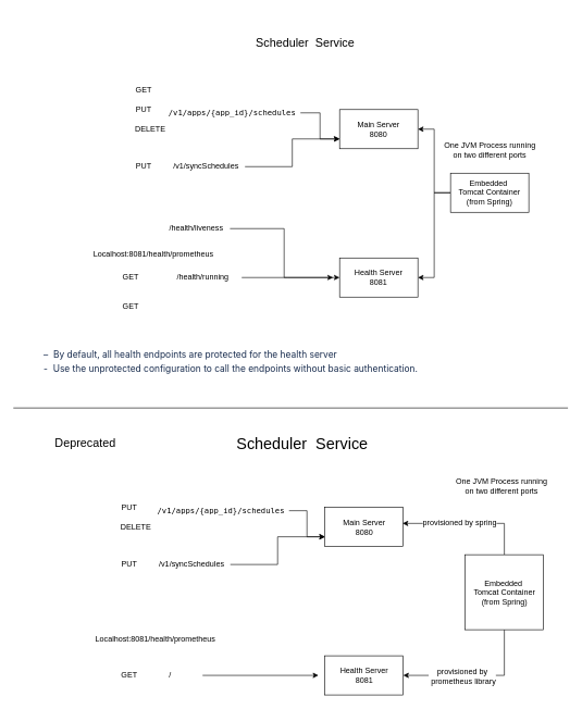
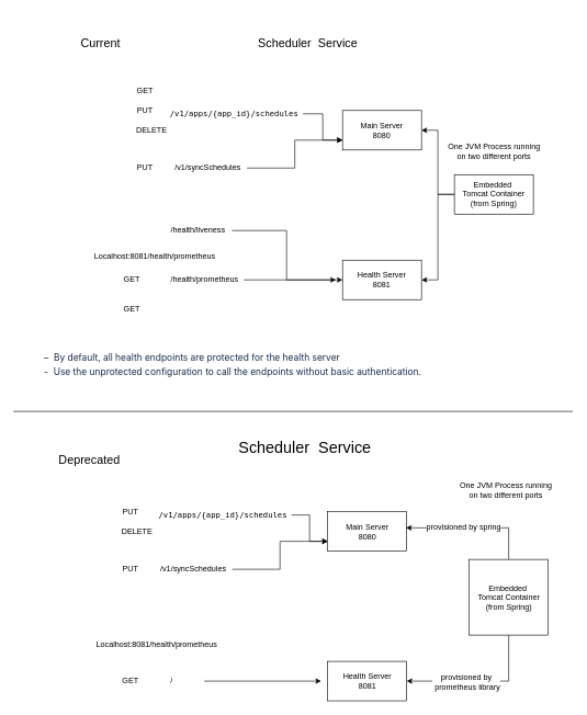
  <mxCell id="0" />
  <mxCell id="1" parent="0" />
  <mxCell id="2" style="edgeStyle=orthogonalEdgeStyle;rounded=0;orthogonalLoop=1;jettySize=auto;html=1;entryX=0;entryY=0.5;entryDx=0;entryDy=0;exitX=1.02;exitY=0.5;exitDx=0;exitDy=0;exitPerimeter=0;" parent="1" source="10" target="3" edge="1"><mxGeometry relative="1" as="geometry" /></mxCell>
  <mxCell id="3" value="Health Server&lt;br&gt;8081" style="rounded=0;whiteSpace=wrap;html=1;" parent="1" vertex="1"><mxGeometry x="520" y="395" width="120" height="60" as="geometry" /></mxCell>
  <mxCell id="4" value="Main Server&lt;br&gt;8080" style="rounded=0;whiteSpace=wrap;html=1;" parent="1" vertex="1"><mxGeometry x="520" y="167.5" width="120" height="60" as="geometry" /></mxCell>
  <mxCell id="5" value="&lt;font style=&quot;font-size: 18px;&quot;&gt;Scheduler&amp;nbsp; Service&lt;/font&gt;" style="text;html=1;strokeColor=none;fillColor=none;align=center;verticalAlign=middle;whiteSpace=wrap;rounded=0;" parent="1" vertex="1"><mxGeometry x="325" y="20" width="285" height="90" as="geometry" /></mxCell>
  <mxCell id="6" value="GET" style="text;html=1;strokeColor=none;fillColor=none;align=center;verticalAlign=middle;whiteSpace=wrap;rounded=0;" parent="1" vertex="1"><mxGeometry x="170" y="410" width="60" height="30" as="geometry" /></mxCell>
  <mxCell id="7" value="GET" style="text;html=1;strokeColor=none;fillColor=none;align=center;verticalAlign=middle;whiteSpace=wrap;rounded=0;" parent="1" vertex="1"><mxGeometry x="170" y="455" width="60" height="30" as="geometry" /></mxCell>
  <mxCell id="8" style="edgeStyle=orthogonalEdgeStyle;rounded=0;orthogonalLoop=1;jettySize=auto;html=1;" parent="1" source="9" edge="1"><mxGeometry relative="1" as="geometry"><mxPoint x="510" y="425" as="targetPoint" /></mxGeometry></mxCell>
- <mxCell id="9" value="/health/running" style="text;html=1;align=center;verticalAlign=middle;resizable=0;points=[];autosize=1;strokeColor=none;fillColor=none;" parent="1" vertex="1"><mxGeometry x="250" y="415" width="120" height="20" as="geometry" /></mxCell>
+ <mxCell id="9" value="/health/prometheus" style="text;html=1;align=center;verticalAlign=middle;resizable=0;points=[];autosize=1;strokeColor=none;fillColor=none;" parent="1" vertex="1"><mxGeometry x="250" y="415" width="120" height="20" as="geometry" /></mxCell>
  <mxCell id="10" value="/health/liveness" style="text;html=1;align=center;verticalAlign=middle;resizable=0;points=[];autosize=1;strokeColor=none;fillColor=none;" parent="1" vertex="1"><mxGeometry x="250" y="340" width="100" height="20" as="geometry" /></mxCell>
  <mxCell id="11" value="GET" style="text;html=1;strokeColor=none;fillColor=none;align=center;verticalAlign=middle;whiteSpace=wrap;rounded=0;" parent="1" vertex="1"><mxGeometry x="190" y="122.5" width="60" height="30" as="geometry" /></mxCell>
  <mxCell id="12" value="DELETE" style="text;html=1;strokeColor=none;fillColor=none;align=center;verticalAlign=middle;whiteSpace=wrap;rounded=0;" parent="1" vertex="1"><mxGeometry x="200" y="182.5" width="60" height="30" as="geometry" /></mxCell>
  <mxCell id="13" style="edgeStyle=orthogonalEdgeStyle;rounded=0;orthogonalLoop=1;jettySize=auto;html=1;entryX=0;entryY=0.75;entryDx=0;entryDy=0;fontColor=#000000;" parent="1" source="14" target="4" edge="1"><mxGeometry relative="1" as="geometry" /></mxCell>
  <mxCell id="14" value="&lt;div style=&quot;font-family: &amp;quot;JetBrains Mono&amp;quot;, monospace;&quot;&gt;&lt;pre style=&quot;&quot;&gt;&lt;span style=&quot;background-color: rgb(255, 255, 255);&quot;&gt;/v1/apps/{app_id}/schedules&lt;/span&gt;&lt;/pre&gt;&lt;/div&gt;" style="text;html=1;align=center;verticalAlign=middle;resizable=0;points=[];autosize=1;strokeColor=none;fillColor=none;" parent="1" vertex="1"><mxGeometry x="250" y="152.5" width="210" height="40" as="geometry" /></mxCell>
  <mxCell id="15" style="edgeStyle=orthogonalEdgeStyle;rounded=0;orthogonalLoop=1;jettySize=auto;html=1;entryX=0;entryY=0.75;entryDx=0;entryDy=0;fontColor=#000000;" parent="1" source="16" target="4" edge="1"><mxGeometry relative="1" as="geometry" /></mxCell>
  <mxCell id="16" value="/v1/syncSchedules" style="text;html=1;align=center;verticalAlign=middle;resizable=0;points=[];autosize=1;strokeColor=none;fillColor=none;" parent="1" vertex="1"><mxGeometry x="255" y="245" width="120" height="20" as="geometry" /></mxCell>
  <mxCell id="17" value="PUT" style="text;html=1;strokeColor=none;fillColor=none;align=center;verticalAlign=middle;whiteSpace=wrap;rounded=0;" parent="1" vertex="1"><mxGeometry x="190" y="152.5" width="60" height="30" as="geometry" /></mxCell>
  <mxCell id="18" value="PUT" style="text;html=1;strokeColor=none;fillColor=none;align=center;verticalAlign=middle;whiteSpace=wrap;rounded=0;" parent="1" vertex="1"><mxGeometry x="190" y="240" width="60" height="30" as="geometry" /></mxCell>
  <mxCell id="19" value="Localhost:8081/health/prometheus" style="text;html=1;strokeColor=none;fillColor=none;align=center;verticalAlign=middle;whiteSpace=wrap;rounded=0;labelBackgroundColor=#FFFFFF;fontColor=#000000;" parent="1" vertex="1"><mxGeometry x="200" y="375" width="70" height="30" as="geometry" /></mxCell>
+ <mxCell id="20" value="&lt;font style=&quot;font-size: 18px;&quot;&gt;Current&lt;/font&gt;" style="text;html=1;strokeColor=none;fillColor=none;align=center;verticalAlign=middle;whiteSpace=wrap;rounded=0;labelBackgroundColor=#FFFFFF;fontColor=#000000;" parent="1" vertex="1"><mxGeometry y="45" width="265" height="40" as="geometry" x="20" /></mxCell>
  <mxCell id="21" style="edgeStyle=orthogonalEdgeStyle;rounded=0;orthogonalLoop=1;jettySize=auto;html=1;exitX=0;exitY=0.5;exitDx=0;exitDy=0;entryX=1;entryY=0.5;entryDx=0;entryDy=0;fontSize=18;fontColor=#000000;" parent="1" source="23" target="4" edge="1"><mxGeometry relative="1" as="geometry" /></mxCell>
  <mxCell id="22" style="edgeStyle=orthogonalEdgeStyle;rounded=0;orthogonalLoop=1;jettySize=auto;html=1;entryX=1;entryY=0.5;entryDx=0;entryDy=0;fontSize=18;fontColor=#000000;" parent="1" source="23" target="3" edge="1"><mxGeometry relative="1" as="geometry" /></mxCell>
  <mxCell id="23" value="Embedded&amp;nbsp;&lt;br&gt;Tomcat Container (from Spring)" style="rounded=0;whiteSpace=wrap;html=1;" parent="1" vertex="1"><mxGeometry x="690" y="265" width="120" height="60" as="geometry" /></mxCell>
  <mxCell id="24" value="One JVM Process running &lt;br&gt;on two different ports" style="text;html=1;align=center;verticalAlign=middle;resizable=0;points=[];autosize=1;strokeColor=none;fillColor=none;fontSize=12;fontColor=#000000;" parent="1" vertex="1"><mxGeometry x="670" y="215" width="160" height="30" as="geometry" /></mxCell>
  <mxCell id="25" value="Health Server&lt;br&gt;8081" style="rounded=0;whiteSpace=wrap;html=1;" vertex="1" parent="1"><mxGeometry x="497.5" y="1005" width="120" height="60" as="geometry" /></mxCell>
  <mxCell id="26" value="Main Server&lt;br&gt;8080" style="rounded=0;whiteSpace=wrap;html=1;" vertex="1" parent="1"><mxGeometry x="497.5" y="777.5" width="120" height="60" as="geometry" /></mxCell>
  <mxCell id="27" value="&lt;font style=&quot;font-size: 24px;&quot;&gt;Scheduler&amp;nbsp; Service&lt;/font&gt;" style="text;html=1;strokeColor=none;fillColor=none;align=center;verticalAlign=middle;whiteSpace=wrap;rounded=0;" vertex="1" parent="1"><mxGeometry x="297.5" y="635" width="330" height="90" as="geometry" /></mxCell>
  <mxCell id="28" value="GET" style="text;html=1;strokeColor=none;fillColor=none;align=center;verticalAlign=middle;whiteSpace=wrap;rounded=0;" vertex="1" parent="1"><mxGeometry x="167.5" y="1020" width="60" height="30" as="geometry" /></mxCell>
  <mxCell id="29" style="edgeStyle=orthogonalEdgeStyle;rounded=0;orthogonalLoop=1;jettySize=auto;html=1;" edge="1" parent="1"><mxGeometry relative="1" as="geometry"><mxPoint x="487.5" y="1035" as="targetPoint" /><mxPoint x="310" y="1035" as="sourcePoint" /></mxGeometry></mxCell>
  <mxCell id="30" value="/" style="text;html=1;align=center;verticalAlign=middle;resizable=0;points=[];autosize=1;strokeColor=none;fillColor=none;" vertex="1" parent="1"><mxGeometry x="250" y="1025" width="20" height="20" as="geometry" /></mxCell>
  <mxCell id="31" value="DELETE" style="text;html=1;strokeColor=none;fillColor=none;align=center;verticalAlign=middle;whiteSpace=wrap;rounded=0;" vertex="1" parent="1"><mxGeometry x="177.5" y="792.5" width="60" height="30" as="geometry" /></mxCell>
  <mxCell id="32" style="edgeStyle=orthogonalEdgeStyle;rounded=0;orthogonalLoop=1;jettySize=auto;html=1;entryX=0;entryY=0.75;entryDx=0;entryDy=0;fontColor=#000000;" edge="1" parent="1" source="33" target="26"><mxGeometry relative="1" as="geometry" /></mxCell>
  <mxCell id="33" value="&lt;div style=&quot;font-family: &amp;quot;JetBrains Mono&amp;quot;, monospace;&quot;&gt;&lt;pre style=&quot;&quot;&gt;&lt;span style=&quot;background-color: rgb(255, 255, 255);&quot;&gt;/v1/apps/{app_id}/schedules&lt;/span&gt;&lt;/pre&gt;&lt;/div&gt;" style="text;html=1;align=center;verticalAlign=middle;resizable=0;points=[];autosize=1;strokeColor=none;fillColor=none;" vertex="1" parent="1"><mxGeometry x="232.5" y="762.5" width="210" height="40" as="geometry" /></mxCell>
  <mxCell id="34" style="edgeStyle=orthogonalEdgeStyle;rounded=0;orthogonalLoop=1;jettySize=auto;html=1;entryX=0;entryY=0.75;entryDx=0;entryDy=0;fontColor=#000000;" edge="1" parent="1" source="35" target="26"><mxGeometry relative="1" as="geometry" /></mxCell>
  <mxCell id="35" value="/v1/syncSchedules" style="text;html=1;align=center;verticalAlign=middle;resizable=0;points=[];autosize=1;strokeColor=none;fillColor=none;" vertex="1" parent="1"><mxGeometry x="232.5" y="855" width="120" height="20" as="geometry" /></mxCell>
  <mxCell id="36" value="PUT" style="text;html=1;strokeColor=none;fillColor=none;align=center;verticalAlign=middle;whiteSpace=wrap;rounded=0;" vertex="1" parent="1"><mxGeometry x="167.5" y="762.5" width="60" height="30" as="geometry" /></mxCell>
  <mxCell id="37" value="PUT" style="text;html=1;strokeColor=none;fillColor=none;align=center;verticalAlign=middle;whiteSpace=wrap;rounded=0;" vertex="1" parent="1"><mxGeometry x="167.5" y="850" width="60" height="30" as="geometry" /></mxCell>
  <mxCell id="38" value="Localhost:8081/health/prometheus" style="text;html=1;strokeColor=none;fillColor=none;align=center;verticalAlign=middle;whiteSpace=wrap;rounded=0;labelBackgroundColor=#FFFFFF;fontColor=#000000;" vertex="1" parent="1"><mxGeometry x="202.5" y="965" width="70" height="30" as="geometry" /></mxCell>
  <mxCell id="39" style="edgeStyle=orthogonalEdgeStyle;rounded=0;orthogonalLoop=1;jettySize=auto;html=1;entryX=0.992;entryY=0.408;entryDx=0;entryDy=0;entryPerimeter=0;fontSize=12;fontColor=#000000;exitX=0.5;exitY=0;exitDx=0;exitDy=0;" edge="1" parent="1" source="43" target="26"><mxGeometry relative="1" as="geometry" /></mxCell>
  <mxCell id="40" value="provisioned by spring" style="edgeLabel;html=1;align=center;verticalAlign=middle;resizable=0;points=[];fontSize=12;fontColor=#000000;" vertex="1" connectable="0" parent="39"><mxGeometry x="0.147" y="-1" relative="1" as="geometry"><mxPoint as="offset" /></mxGeometry></mxCell>
  <mxCell id="41" style="edgeStyle=orthogonalEdgeStyle;rounded=0;orthogonalLoop=1;jettySize=auto;html=1;entryX=1;entryY=0.5;entryDx=0;entryDy=0;fontSize=12;fontColor=#000000;exitX=0.5;exitY=1;exitDx=0;exitDy=0;" edge="1" parent="1" source="43" target="25"><mxGeometry relative="1" as="geometry" /></mxCell>
  <mxCell id="42" value="provisioned by&lt;br&gt;&amp;nbsp;prometheus library" style="edgeLabel;html=1;align=center;verticalAlign=middle;resizable=0;points=[];fontSize=12;fontColor=#000000;" vertex="1" connectable="0" parent="41"><mxGeometry x="0.2" relative="1" as="geometry"><mxPoint as="offset" /></mxGeometry></mxCell>
  <mxCell id="43" value="Embedded&amp;nbsp;&lt;br&gt;Tomcat Container (from Spring)" style="rounded=0;whiteSpace=wrap;html=1;" vertex="1" parent="1"><mxGeometry x="712.5" y="850" width="120" height="115" as="geometry" /></mxCell>
  <mxCell id="44" value="One JVM Process running &lt;br&gt;on two different ports" style="text;html=1;align=center;verticalAlign=middle;resizable=0;points=[];autosize=1;strokeColor=none;fillColor=none;fontSize=12;fontColor=#000000;" vertex="1" parent="1"><mxGeometry x="687.5" y="730" width="160" height="30" as="geometry" /></mxCell>
- <mxCell id="45" value="&lt;span style=&quot;font-size: 18px;&quot;&gt;Deprecated&amp;nbsp;&lt;/span&gt;" style="text;html=1;strokeColor=none;fillColor=none;align=center;verticalAlign=middle;whiteSpace=wrap;rounded=0;labelBackgroundColor=#FFFFFF;fontColor=#000000;" vertex="1" parent="1"><mxGeometry x="87.5" y="655" width="90" height="50" as="geometry" /></mxCell>
+ <mxCell id="45" value="&lt;span style=&quot;font-size: 18px;&quot;&gt;Deprecated&amp;nbsp;&lt;/span&gt;" style="text;html=1;strokeColor=none;fillColor=none;align=center;verticalAlign=middle;whiteSpace=wrap;rounded=0;labelBackgroundColor=#FFFFFF;fontColor=#000000;" vertex="1" parent="1"><mxGeometry x="92.5" y="675" width="90" height="50" as="geometry" /></mxCell>
  <mxCell id="46" value="&lt;span style=&quot;color: rgb(23, 43, 77); font-family: -apple-system, &amp;quot;system-ui&amp;quot;, &amp;quot;Segoe UI&amp;quot;, Roboto, Oxygen, Ubuntu, &amp;quot;Fira Sans&amp;quot;, &amp;quot;Droid Sans&amp;quot;, &amp;quot;Helvetica Neue&amp;quot;, sans-serif; font-size: 14px; font-style: normal; font-variant-ligatures: normal; font-variant-caps: normal; font-weight: 400; letter-spacing: normal; orphans: 2; text-align: left; text-indent: 0px; text-transform: none; widows: 2; word-spacing: 0px; -webkit-text-stroke-width: 0px; background-color: rgb(255, 255, 255); text-decoration-thickness: initial; text-decoration-style: initial; text-decoration-color: initial; float: none; display: inline !important;&quot;&gt;&amp;nbsp; &amp;nbsp;–&amp;nbsp; By default, all health endpoints are protected for the health server&lt;/span&gt;&lt;br style=&quot;color: rgb(23, 43, 77); font-family: -apple-system, &amp;quot;system-ui&amp;quot;, &amp;quot;Segoe UI&amp;quot;, Roboto, Oxygen, Ubuntu, &amp;quot;Fira Sans&amp;quot;, &amp;quot;Droid Sans&amp;quot;, &amp;quot;Helvetica Neue&amp;quot;, sans-serif; font-size: 14px; font-style: normal; font-variant-ligatures: normal; font-variant-caps: normal; font-weight: 400; letter-spacing: normal; orphans: 2; text-align: left; text-indent: 0px; text-transform: none; widows: 2; word-spacing: 0px; -webkit-text-stroke-width: 0px; background-color: rgb(255, 255, 255); text-decoration-thickness: initial; text-decoration-style: initial; text-decoration-color: initial;&quot;&gt;&lt;span style=&quot;color: rgb(23, 43, 77); font-family: -apple-system, &amp;quot;system-ui&amp;quot;, &amp;quot;Segoe UI&amp;quot;, Roboto, Oxygen, Ubuntu, &amp;quot;Fira Sans&amp;quot;, &amp;quot;Droid Sans&amp;quot;, &amp;quot;Helvetica Neue&amp;quot;, sans-serif; font-size: 14px; font-style: normal; font-variant-ligatures: normal; font-variant-caps: normal; font-weight: 400; letter-spacing: normal; orphans: 2; text-align: left; text-indent: 0px; text-transform: none; widows: 2; word-spacing: 0px; -webkit-text-stroke-width: 0px; background-color: rgb(255, 255, 255); text-decoration-thickness: initial; text-decoration-style: initial; text-decoration-color: initial; float: none; display: inline !important;&quot;&gt;&amp;nbsp; &amp;nbsp;-&amp;nbsp; Use the unprotected configuration to call the endpoints without basic authentication.&lt;/span&gt;" style="text;whiteSpace=wrap;html=1;fontSize=18;" vertex="1" parent="1"><mxGeometry x="52.5" y="525" width="617.5" height="110" as="geometry" /></mxCell>
  <mxCell id="47" value="" style="endArrow=none;html=1;rounded=0;fontSize=18;" edge="1" parent="1"><mxGeometry width="50" height="50" relative="1" as="geometry"><mxPoint y="625" as="sourcePoint" x="20" /><mxPoint x="870" y="625" as="targetPoint" /></mxGeometry></mxCell>
